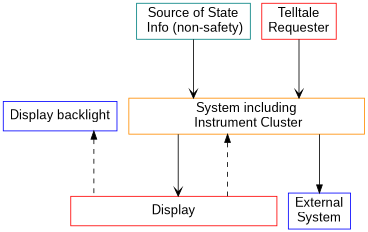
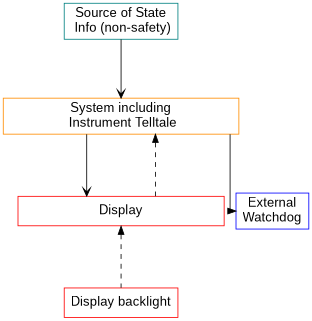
  digraph {
    compound=true
    fontname=arial
    fontsize=16
    nodesep=0.2
    ranksep=1
    splines=ortho
    node [color=red fillcolor=white fontname=arial fontsize=16 shape=box style=filled]
    edge [arrowhead=vee]
    n1 [height=0.5 label=Display width=3.5]
-   n2 [color=blue height=0.5 label="Display backlight" width=1]
+   n2 [height=0.5 label="Display backlight" width=1]
    n3 [color=teal height=0.5 label="Source of State\n Info (non-safety)" width=1]
-   n4 [color=darkorange height=0.5 label="System including\n Instrument Cluster" width=4]
-   n5 [color=blue height=0.5 label="External\nSystem" width=1]
-   n6 [height=0.5 label="Telltale\nRequester" width=1]
-   n2 -> n1 [dir=back style=dashed arrowhead=""]
+   n4 [color=darkorange height=0.5 label="System including\n Instrument Telltale" width=4]
+   n5 [color=blue height=0.5 label="External\nWatchdog" width=1]
+   n1 -> n2 [dir=back style=dashed arrowhead=""]
    n3 -> n4
    n4 -> n1
    n4 -> n1 [dir=back style=dashed arrowhead=""]
    n4 -> n5 [arrowhead=normal]
-   n6 -> n4
  }
